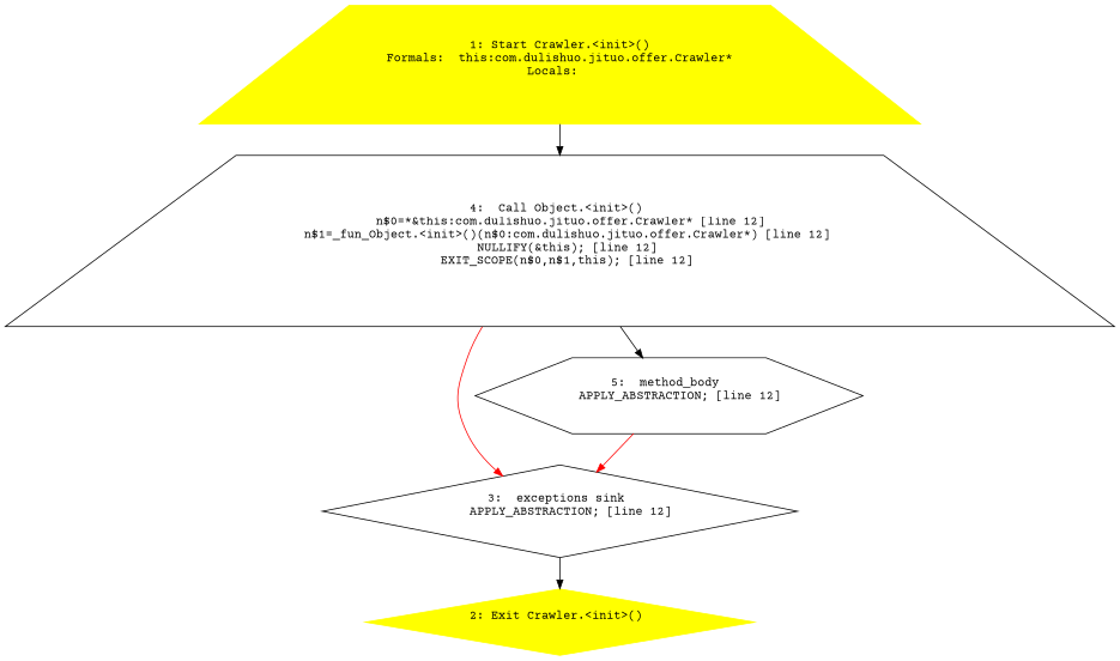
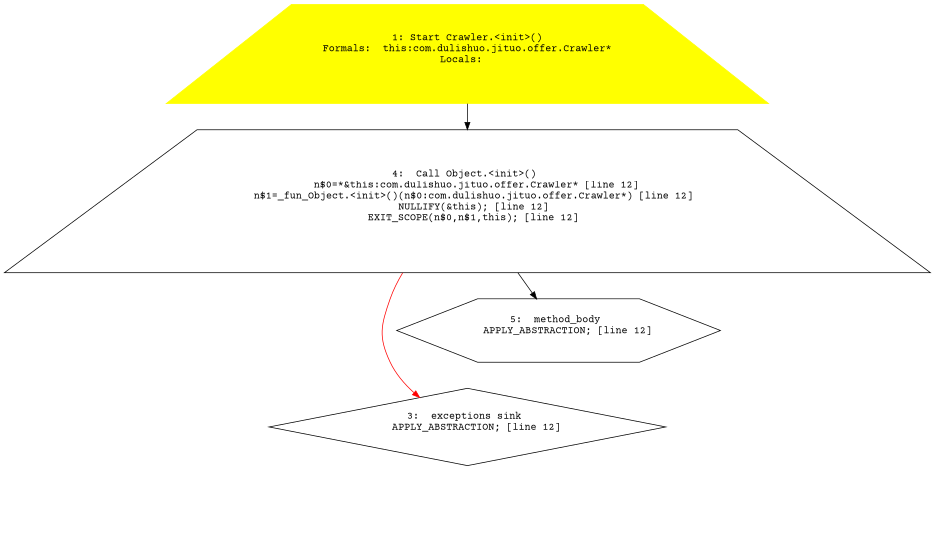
  digraph {
    fontname="Courier Prime"
    node [fontname="Courier Prime" shape=trapezium]
    edge [fontname="Courier Prime"]
    n1 [color=yellow label="1: Start Crawler.<init>()\nFormals:  this:com.dulishuo.jituo.offer.Crawler*\nLocals:  \n  " style=filled]
    n2 [label="4:  Call Object.<init>() \n   n$0=*&this:com.dulishuo.jituo.offer.Crawler* [line 12]\n  n$1=_fun_Object.<init>()(n$0:com.dulishuo.jituo.offer.Crawler*) [line 12]\n  NULLIFY(&this); [line 12]\n  EXIT_SCOPE(n$0,n$1,this); [line 12]\n "]
    n3 [label="3:  exceptions sink \n   APPLY_ABSTRACTION; [line 12]\n " shape=diamond]
    n4 [label="5:  method_body \n   APPLY_ABSTRACTION; [line 12]\n " shape=hexagon]
-   n5 [color=yellow label="2: Exit Crawler.<init>() \n  " shape=diamond style=filled]
    n1 -> n2
    n2 -> n3 [color=red]
    n2 -> n4
-   n3 -> n5
-   n4 -> n3 [color=red]
  }
